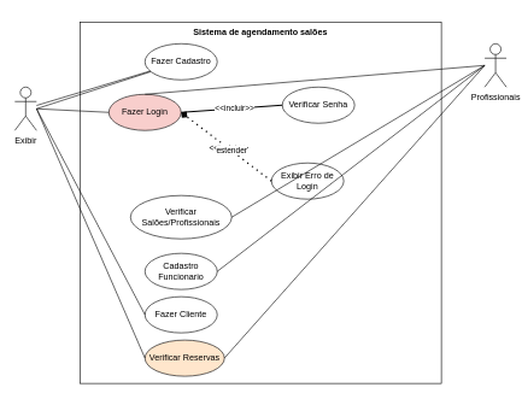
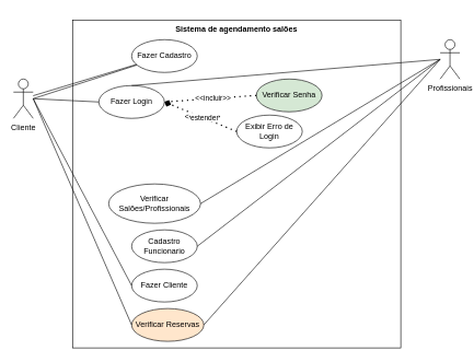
  <mxCell id="0" />
  <mxCell id="1" parent="0" />
- <mxCell id="2" value="Exibir&lt;br&gt;" style="shape=umlActor;verticalLabelPosition=bottom;verticalAlign=top;html=1;outlineConnect=0;" vertex="1" parent="1"><mxGeometry x="20" y="120" width="30" height="60" as="geometry" /></mxCell>
+ <mxCell id="2" value="Cliente&lt;br&gt;" style="shape=umlActor;verticalLabelPosition=bottom;verticalAlign=top;html=1;outlineConnect=0;" vertex="1" parent="1"><mxGeometry x="20" y="120" width="30" height="60" as="geometry" /></mxCell>
  <mxCell id="3" value="" style="whiteSpace=wrap;html=1;aspect=fixed;" vertex="1" parent="1"><mxGeometry x="110" y="30" width="500" height="500" as="geometry" /></mxCell>
  <mxCell id="4" value="Profissionais" style="shape=umlActor;verticalLabelPosition=bottom;verticalAlign=top;html=1;outlineConnect=0;" vertex="1" parent="1"><mxGeometry x="670" y="60" width="30" height="60" as="geometry" /></mxCell>
  <mxCell id="5" value="Fazer Cadastro" style="ellipse;whiteSpace=wrap;html=1;" vertex="1" parent="1"><mxGeometry x="200" y="60" width="100" height="50" as="geometry" /></mxCell>
- <mxCell id="6" value="Fazer Login" style="ellipse;whiteSpace=wrap;html=1;fillColor=#f8cecc;" vertex="1" parent="1"><mxGeometry x="150" y="130" width="100" height="50" as="geometry" /></mxCell>
- <mxCell id="7" value="Verificar Senha" style="ellipse;whiteSpace=wrap;html=1;" vertex="1" parent="1"><mxGeometry x="390" y="120" width="100" height="50" as="geometry" /></mxCell>
- <mxCell id="8" value="Exibir Erro de Login" style="ellipse;whiteSpace=wrap;html=1;" vertex="1" parent="1"><mxGeometry x="375" y="225" width="100" height="50" as="geometry" /></mxCell>
- <mxCell id="9" value="Verificar Salões/Profissionais" style="ellipse;whiteSpace=wrap;html=1;" vertex="1" parent="1"><mxGeometry x="180" y="270" width="140" height="60" as="geometry" /></mxCell>
+ <mxCell id="6" value="Fazer Login" style="ellipse;whiteSpace=wrap;html=1;" vertex="1" parent="1"><mxGeometry x="150" y="130" width="100" height="50" as="geometry" /></mxCell>
+ <mxCell id="7" value="Verificar Senha" style="ellipse;whiteSpace=wrap;html=1;fillColor=#d5e8d4;" vertex="1" parent="1"><mxGeometry x="390" y="120" width="100" height="50" as="geometry" /></mxCell>
+ <mxCell id="8" value="Exibir Erro de Login" style="ellipse;whiteSpace=wrap;html=1;" vertex="1" parent="1"><mxGeometry x="360" y="175" width="100" height="50" as="geometry" /></mxCell>
+ <mxCell id="9" value="Verificar Salões/Profissionais" style="ellipse;whiteSpace=wrap;html=1;" vertex="1" parent="1"><mxGeometry x="165" y="280" width="140" height="60" as="geometry" /></mxCell>
  <mxCell id="10" value="Cadastro Funcionario" style="ellipse;whiteSpace=wrap;html=1;" vertex="1" parent="1"><mxGeometry x="200" y="350" width="100" height="50" as="geometry" /></mxCell>
  <mxCell id="11" value="Fazer Cliente" style="ellipse;whiteSpace=wrap;html=1;" vertex="1" parent="1"><mxGeometry x="200" y="410" width="100" height="50" as="geometry" /></mxCell>
  <mxCell id="12" value="" style="endArrow=none;html=1;rounded=0;" edge="1" parent="1" source="5"><mxGeometry width="50" height="50" relative="1" as="geometry"><mxPoint x="290" y="330" as="sourcePoint" /><mxPoint x="50" y="150" as="targetPoint" /></mxGeometry></mxCell>
  <mxCell id="13" value="" style="endArrow=none;html=1;rounded=0;" edge="1" parent="1" source="5" target="2"><mxGeometry width="50" height="50" relative="1" as="geometry"><mxPoint x="290" y="230" as="sourcePoint" /><mxPoint x="340" y="180" as="targetPoint" /></mxGeometry></mxCell>
  <mxCell id="14" value="" style="endArrow=none;html=1;rounded=0;entryX=0;entryY=0.5;entryDx=0;entryDy=0;" edge="1" parent="1" target="6"><mxGeometry width="50" height="50" relative="1" as="geometry"><mxPoint x="50" y="150" as="sourcePoint" /><mxPoint x="340" y="180" as="targetPoint" /></mxGeometry></mxCell>
  <mxCell id="15" value="" style="endArrow=none;html=1;rounded=0;exitX=0.5;exitY=0;exitDx=0;exitDy=0;" edge="1" parent="1" source="6"><mxGeometry width="50" height="50" relative="1" as="geometry"><mxPoint x="290" y="230" as="sourcePoint" /><mxPoint x="670" y="90" as="targetPoint" /></mxGeometry></mxCell>
  <mxCell id="16" value="" style="endArrow=none;html=1;rounded=0;exitX=1;exitY=0.5;exitDx=0;exitDy=0;" edge="1" parent="1" source="9"><mxGeometry width="50" height="50" relative="1" as="geometry"><mxPoint x="290" y="330" as="sourcePoint" /><mxPoint x="670" y="90" as="targetPoint" /></mxGeometry></mxCell>
  <mxCell id="17" value="Verificar Reservas" style="ellipse;whiteSpace=wrap;html=1;fillColor=#ffe6cc;" vertex="1" parent="1"><mxGeometry x="200" y="470" width="110" height="50" as="geometry" /></mxCell>
  <mxCell id="18" value="" style="endArrow=none;html=1;rounded=0;exitX=1;exitY=0.5;exitDx=0;exitDy=0;" edge="1" parent="1" source="10"><mxGeometry width="50" height="50" relative="1" as="geometry"><mxPoint x="270" y="330" as="sourcePoint" /><mxPoint x="670" y="90" as="targetPoint" /></mxGeometry></mxCell>
  <mxCell id="19" value="" style="endArrow=none;html=1;rounded=0;" edge="1" parent="1"><mxGeometry width="50" height="50" relative="1" as="geometry"><mxPoint x="310" y="494.839" as="sourcePoint" /><mxPoint x="670" y="90" as="targetPoint" /></mxGeometry></mxCell>
  <mxCell id="20" value="" style="endArrow=none;html=1;rounded=0;exitX=0;exitY=0.5;exitDx=0;exitDy=0;" edge="1" parent="1" source="11"><mxGeometry width="50" height="50" relative="1" as="geometry"><mxPoint x="270" y="330" as="sourcePoint" /><mxPoint x="50" y="150" as="targetPoint" /></mxGeometry></mxCell>
  <mxCell id="21" value="" style="endArrow=none;html=1;rounded=0;exitX=0;exitY=0.5;exitDx=0;exitDy=0;" edge="1" parent="1" source="17"><mxGeometry width="50" height="50" relative="1" as="geometry"><mxPoint x="210" y="445" as="sourcePoint" /><mxPoint x="50" y="150" as="targetPoint" /></mxGeometry></mxCell>
- <mxCell id="22" value="" style="endArrow=none;dashed=0;html=1;dashPattern=1 3;strokeWidth=2;rounded=0;entryX=1;entryY=0.5;entryDx=0;entryDy=0;exitX=0;exitY=0.5;exitDx=0;exitDy=0;" edge="1" parent="1" source="7" target="6"><mxGeometry width="50" height="50" relative="1" as="geometry"><mxPoint x="270" y="260" as="sourcePoint" /><mxPoint x="320" y="210" as="targetPoint" /></mxGeometry></mxCell>
+ <mxCell id="22" value="" style="endArrow=none;dashed=1;html=1;dashPattern=1 3;strokeWidth=2;rounded=0;entryX=1;entryY=0.5;entryDx=0;entryDy=0;exitX=0;exitY=0.5;exitDx=0;exitDy=0;" edge="1" parent="1" source="7" target="6"><mxGeometry width="50" height="50" relative="1" as="geometry"><mxPoint x="270" y="260" as="sourcePoint" /><mxPoint x="320" y="210" as="targetPoint" /></mxGeometry></mxCell>
  <mxCell id="23" value="&amp;lt;&amp;lt;incluir&amp;gt;&amp;gt;" style="edgeLabel;html=1;align=center;verticalAlign=middle;resizable=0;points=[];" vertex="1" connectable="0" parent="22"><mxGeometry x="-0.04" y="-1" relative="1" as="geometry"><mxPoint as="offset" /></mxGeometry></mxCell>
  <mxCell id="24" value="" style="endArrow=diamond;dashed=1;html=1;dashPattern=1 3;strokeWidth=2;rounded=0;entryX=1;entryY=0.5;entryDx=0;entryDy=0;exitX=0;exitY=0.5;exitDx=0;exitDy=0;" edge="1" parent="1" source="8" target="6"><mxGeometry width="50" height="50" relative="1" as="geometry"><mxPoint x="400" y="155" as="sourcePoint" /><mxPoint x="310" y="160" as="targetPoint" /></mxGeometry></mxCell>
  <mxCell id="25" value="&amp;lt;&amp;lt;incluir&amp;gt;&amp;gt;" style="edgeLabel;html=1;align=center;verticalAlign=middle;resizable=0;points=[];" vertex="1" connectable="0" parent="24"><mxGeometry x="-0.04" y="-1" relative="1" as="geometry"><mxPoint as="offset" /></mxGeometry></mxCell>
  <mxCell id="26" value="estender" style="edgeLabel;html=1;align=center;verticalAlign=middle;resizable=0;points=[];" vertex="1" connectable="0" parent="24"><mxGeometry x="-0.09" y="-1" relative="1" as="geometry"><mxPoint as="offset" /></mxGeometry></mxCell>
  <mxCell id="27" value="&lt;b&gt;Sistema de agendamento salões&lt;/b&gt;" style="text;html=1;strokeColor=none;fillColor=none;align=center;verticalAlign=middle;whiteSpace=wrap;rounded=0;" vertex="1" parent="1"><mxGeometry x="255" y="20" width="210" height="50" as="geometry" /></mxCell>
